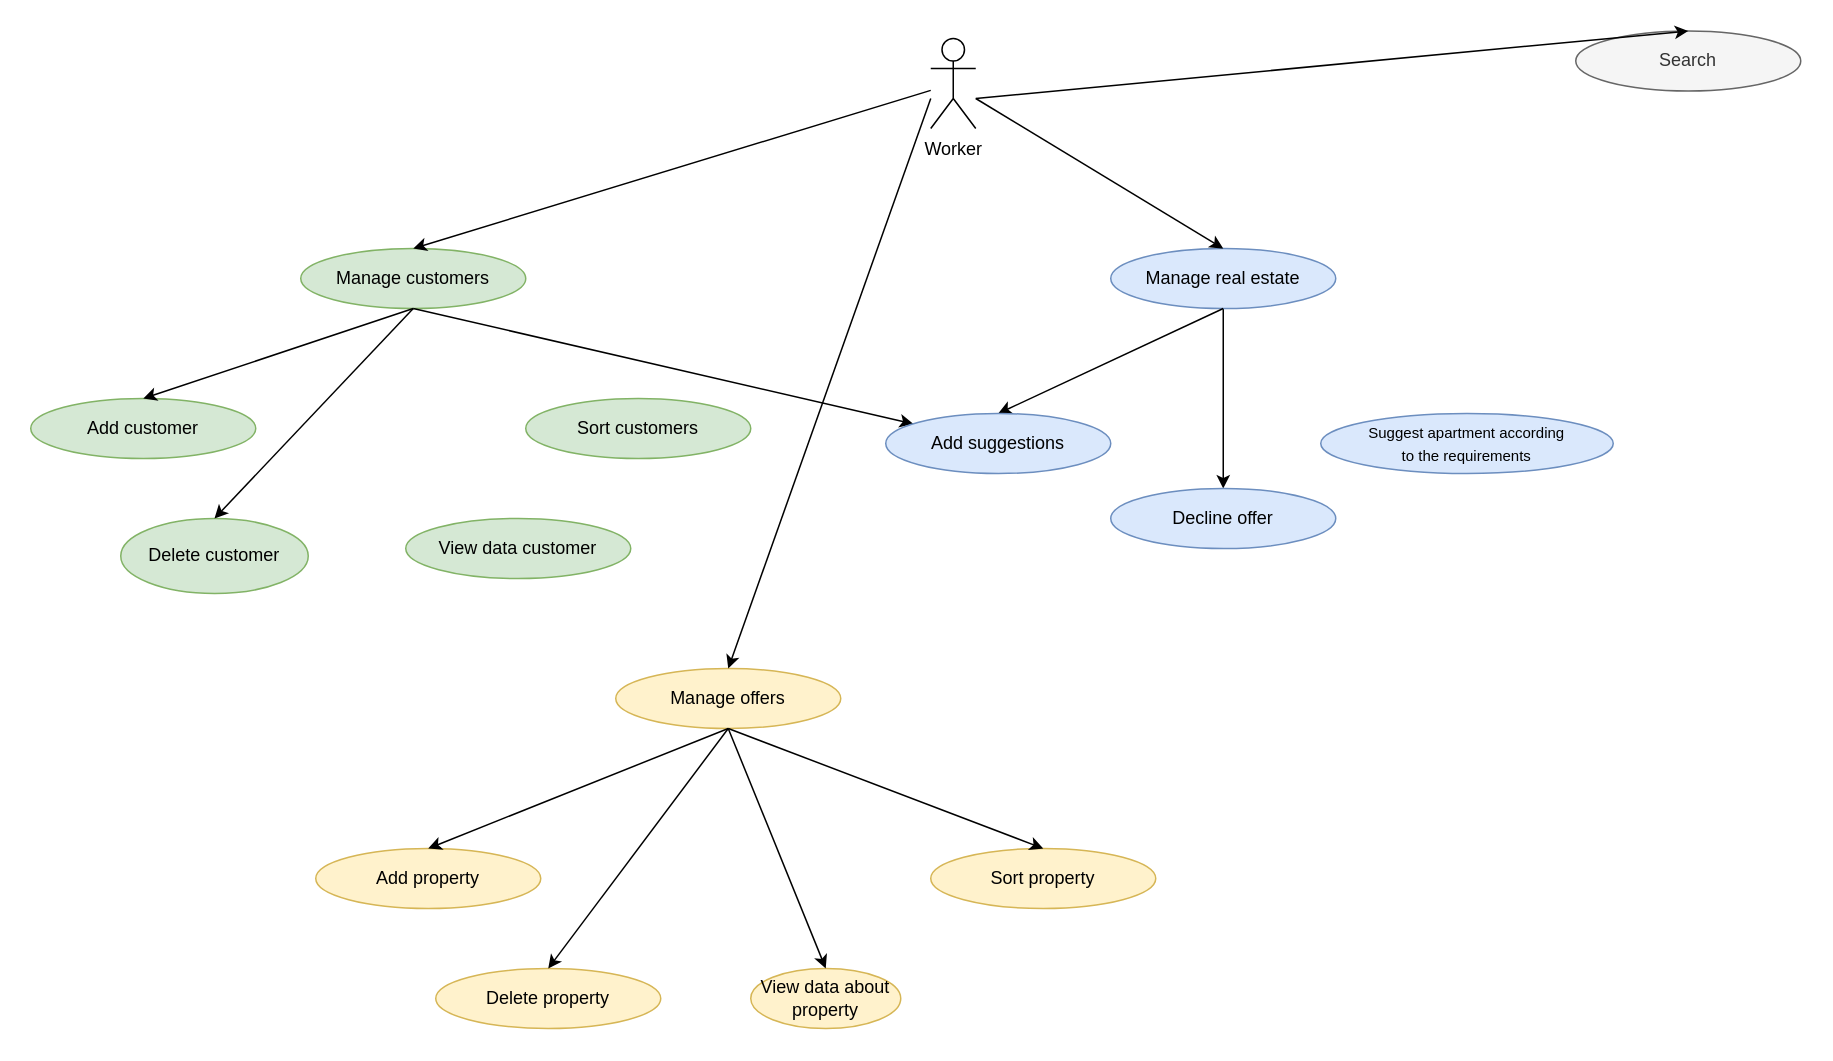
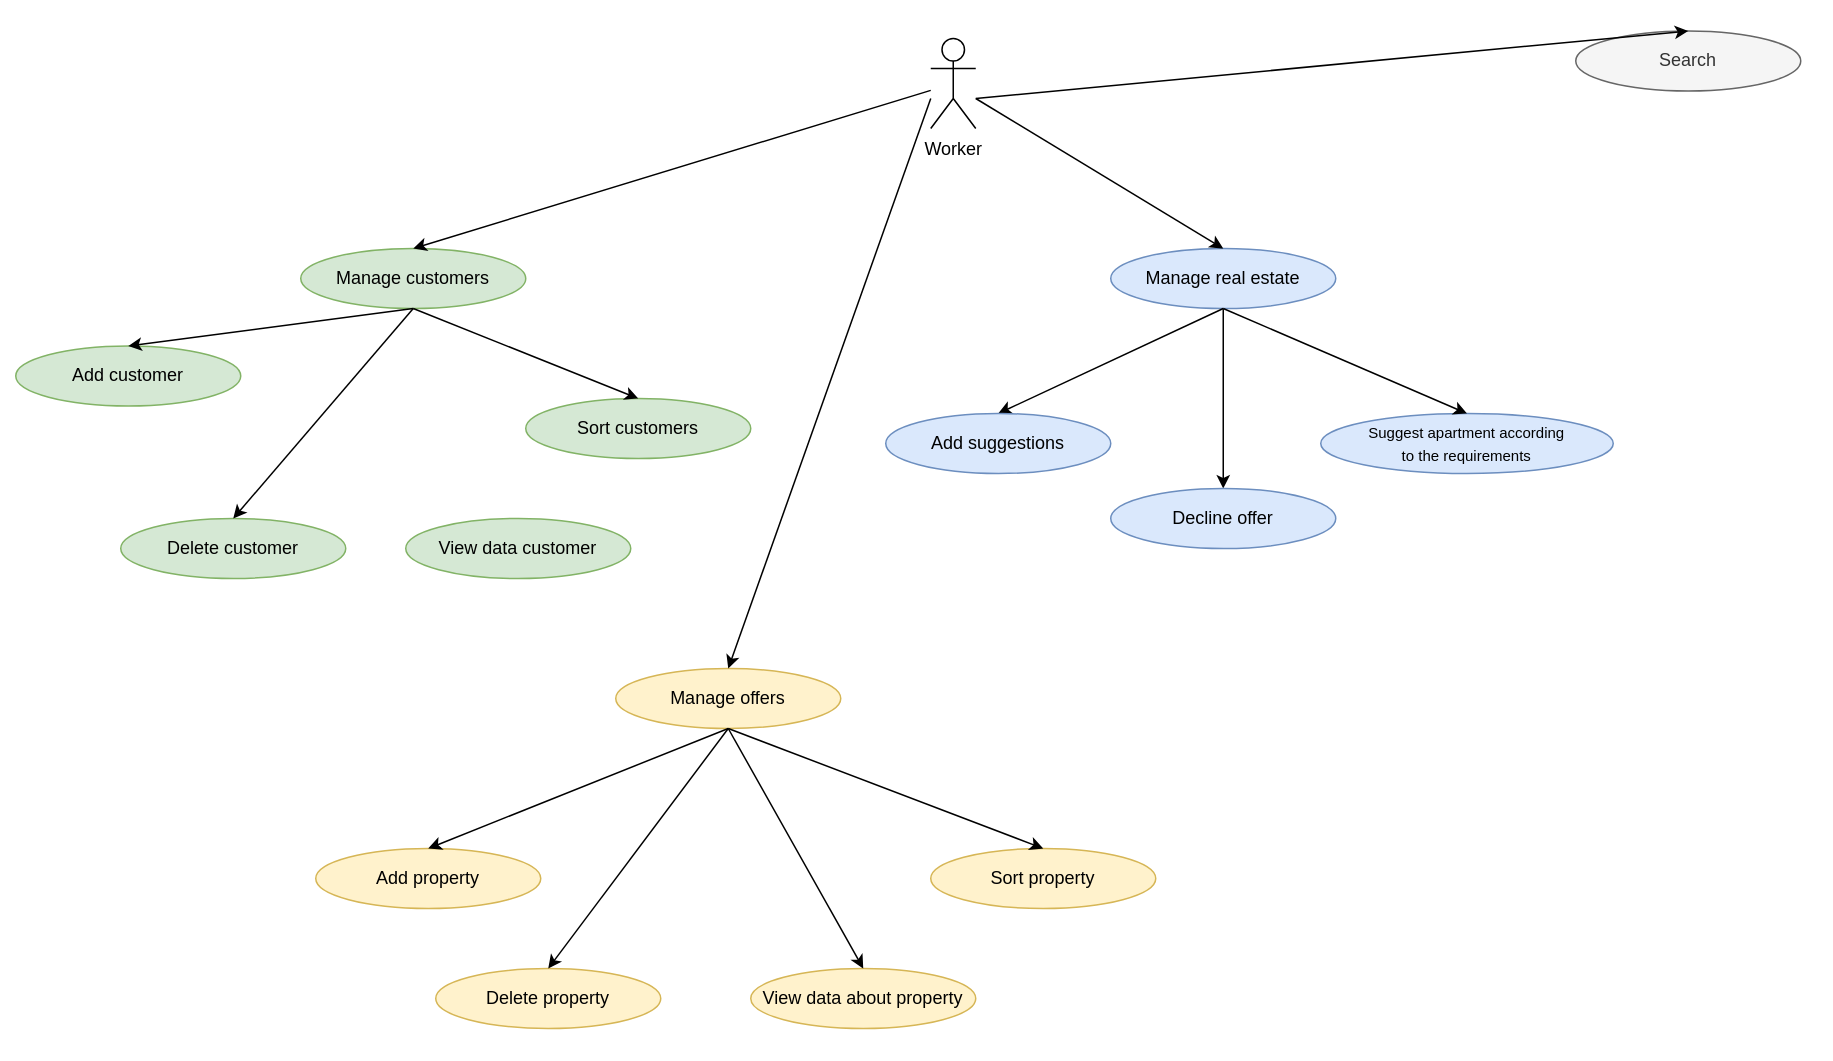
  <mxCell id="0" />
  <mxCell id="1" parent="0" />
  <mxCell id="2" value="Worker" style="shape=umlActor;verticalLabelPosition=bottom;verticalAlign=top;html=1;outlineConnect=0;" vertex="1" parent="1"><mxGeometry x="620" y="25" width="30" height="60" as="geometry" /></mxCell>
  <mxCell id="3" value="Manage customers" style="ellipse;whiteSpace=wrap;html=1;fillColor=#d5e8d4;strokeColor=#82b366;" vertex="1" parent="1"><mxGeometry x="200" y="165" width="150" height="40" as="geometry" /></mxCell>
  <mxCell id="4" style="edgeStyle=orthogonalEdgeStyle;rounded=0;orthogonalLoop=1;jettySize=auto;html=1;exitX=0.5;exitY=1;exitDx=0;exitDy=0;entryX=0.5;entryY=0;entryDx=0;entryDy=0;" edge="1" parent="1" source="5" target="29"><mxGeometry relative="1" as="geometry" /></mxCell>
  <mxCell id="5" value="Manage real estate" style="ellipse;whiteSpace=wrap;html=1;fillColor=#dae8fc;strokeColor=#6c8ebf;" vertex="1" parent="1"><mxGeometry x="740" y="165" width="150" height="40" as="geometry" /></mxCell>
  <mxCell id="6" value="" style="endArrow=classic;html=1;rounded=0;entryX=0.5;entryY=0;entryDx=0;entryDy=0;" edge="1" parent="1" source="2" target="3"><mxGeometry width="50" height="50" relative="1" as="geometry"><mxPoint x="480" y="135" as="sourcePoint" /><mxPoint x="530" y="85" as="targetPoint" /></mxGeometry></mxCell>
  <mxCell id="7" value="" style="endArrow=classic;html=1;rounded=0;entryX=0.5;entryY=0;entryDx=0;entryDy=0;" edge="1" parent="1" target="5"><mxGeometry width="50" height="50" relative="1" as="geometry"><mxPoint x="650" y="65" as="sourcePoint" /><mxPoint x="840" y="75" as="targetPoint" /></mxGeometry></mxCell>
  <mxCell id="8" value="Manage offers" style="ellipse;whiteSpace=wrap;html=1;fillColor=#fff2cc;strokeColor=#d6b656;" vertex="1" parent="1"><mxGeometry x="410" y="445" width="150" height="40" as="geometry" /></mxCell>
  <mxCell id="9" value="Search" style="ellipse;whiteSpace=wrap;html=1;fillColor=#f5f5f5;fontColor=#333333;strokeColor=#666666;" vertex="1" parent="1"><mxGeometry x="1050" y="20" width="150" height="40" as="geometry" /></mxCell>
  <mxCell id="10" value="" style="endArrow=classic;html=1;rounded=0;entryX=0.5;entryY=0;entryDx=0;entryDy=0;" edge="1" parent="1" target="8"><mxGeometry width="50" height="50" relative="1" as="geometry"><mxPoint x="620" y="65" as="sourcePoint" /><mxPoint x="590" y="145" as="targetPoint" /></mxGeometry></mxCell>
  <mxCell id="11" value="" style="endArrow=classic;html=1;rounded=0;entryX=0.5;entryY=0;entryDx=0;entryDy=0;" edge="1" parent="1" target="9"><mxGeometry width="50" height="50" relative="1" as="geometry"><mxPoint x="650" y="65" as="sourcePoint" /><mxPoint x="750" y="165" as="targetPoint" /></mxGeometry></mxCell>
- <mxCell id="12" value="Add customer" style="ellipse;whiteSpace=wrap;html=1;fillColor=#d5e8d4;strokeColor=#82b366;" vertex="1" parent="1"><mxGeometry x="20" y="265" width="150" height="40" as="geometry" /></mxCell>
+ <mxCell id="12" value="Add customer" style="ellipse;whiteSpace=wrap;html=1;fillColor=#d5e8d4;strokeColor=#82b366;" vertex="1" parent="1"><mxGeometry x="10" y="230" width="150" height="40" as="geometry" /></mxCell>
  <mxCell id="13" value="" style="endArrow=classic;html=1;rounded=0;entryX=0.5;entryY=0;entryDx=0;entryDy=0;exitX=0.5;exitY=1;exitDx=0;exitDy=0;" edge="1" parent="1" source="3" target="12"><mxGeometry width="50" height="50" relative="1" as="geometry"><mxPoint x="110" y="225" as="sourcePoint" /><mxPoint x="160" y="175" as="targetPoint" /></mxGeometry></mxCell>
- <mxCell id="14" value="Delete customer" style="ellipse;whiteSpace=wrap;html=1;fillColor=#d5e8d4;strokeColor=#82b366;" vertex="1" parent="1"><mxGeometry x="80" y="345" width="125" height="50" as="geometry" /></mxCell>
+ <mxCell id="14" value="Delete customer" style="ellipse;whiteSpace=wrap;html=1;fillColor=#d5e8d4;strokeColor=#82b366;" vertex="1" parent="1"><mxGeometry x="80" y="345" width="150" height="40" as="geometry" /></mxCell>
  <mxCell id="15" value="" style="endArrow=classic;html=1;rounded=0;entryX=0.5;entryY=0;entryDx=0;entryDy=0;exitX=0.5;exitY=1;exitDx=0;exitDy=0;" edge="1" parent="1" source="3" target="14"><mxGeometry width="50" height="50" relative="1" as="geometry"><mxPoint x="300" y="395" as="sourcePoint" /><mxPoint x="350" y="345" as="targetPoint" /></mxGeometry></mxCell>
  <mxCell id="16" value="View data customer" style="ellipse;whiteSpace=wrap;html=1;fillColor=#d5e8d4;strokeColor=#82b366;" vertex="1" parent="1"><mxGeometry x="270" y="345" width="150" height="40" as="geometry" /></mxCell>
  <mxCell id="17" value="Sort customers" style="ellipse;whiteSpace=wrap;html=1;fillColor=#d5e8d4;strokeColor=#82b366;" vertex="1" parent="1"><mxGeometry x="350" y="265" width="150" height="40" as="geometry" /></mxCell>
- <mxCell id="18" value="" style="endArrow=classic;html=1;rounded=0;exitX=0.5;exitY=1;exitDx=0;exitDy=0;" edge="1" parent="1" source="3" target="28"><mxGeometry width="50" height="50" relative="1" as="geometry"><mxPoint x="370" y="295" as="sourcePoint" /><mxPoint x="420" y="245" as="targetPoint" /></mxGeometry></mxCell>
+ <mxCell id="18" value="" style="endArrow=classic;html=1;rounded=0;exitX=0.5;exitY=1;exitDx=0;exitDy=0;entryX=0.5;entryY=0;entryDx=0;entryDy=0;" edge="1" parent="1" source="3" target="17"><mxGeometry width="50" height="50" relative="1" as="geometry"><mxPoint x="370" y="295" as="sourcePoint" /><mxPoint x="420" y="245" as="targetPoint" /></mxGeometry></mxCell>
  <mxCell id="19" value="Add property" style="ellipse;whiteSpace=wrap;html=1;fillColor=#fff2cc;strokeColor=#d6b656;" vertex="1" parent="1"><mxGeometry x="210" y="565" width="150" height="40" as="geometry" /></mxCell>
  <mxCell id="20" value="" style="endArrow=classic;html=1;rounded=0;exitX=0.5;exitY=1;exitDx=0;exitDy=0;entryX=0.5;entryY=0;entryDx=0;entryDy=0;" edge="1" parent="1" source="8" target="19"><mxGeometry width="50" height="50" relative="1" as="geometry"><mxPoint x="210" y="485" as="sourcePoint" /><mxPoint x="260" y="435" as="targetPoint" /></mxGeometry></mxCell>
  <mxCell id="21" value="Delete property" style="ellipse;whiteSpace=wrap;html=1;fillColor=#fff2cc;strokeColor=#d6b656;" vertex="1" parent="1"><mxGeometry x="290" y="645" width="150" height="40" as="geometry" /></mxCell>
  <mxCell id="22" value="" style="endArrow=classic;html=1;rounded=0;exitX=0.5;exitY=1;exitDx=0;exitDy=0;entryX=0.5;entryY=0;entryDx=0;entryDy=0;" edge="1" parent="1" source="8" target="21"><mxGeometry width="50" height="50" relative="1" as="geometry"><mxPoint x="520" y="645" as="sourcePoint" /><mxPoint x="570" y="595" as="targetPoint" /></mxGeometry></mxCell>
- <mxCell id="23" value="View data about property" style="ellipse;whiteSpace=wrap;html=1;fillColor=#fff2cc;strokeColor=#d6b656;" vertex="1" parent="1"><mxGeometry x="500" y="645" width="100" height="40" as="geometry" /></mxCell>
+ <mxCell id="23" value="View data about property" style="ellipse;whiteSpace=wrap;html=1;fillColor=#fff2cc;strokeColor=#d6b656;" vertex="1" parent="1"><mxGeometry x="500" y="645" width="150" height="40" as="geometry" /></mxCell>
  <mxCell id="24" value="" style="endArrow=classic;html=1;rounded=0;exitX=0.5;exitY=1;exitDx=0;exitDy=0;entryX=0.5;entryY=0;entryDx=0;entryDy=0;" edge="1" parent="1" source="8" target="23"><mxGeometry width="50" height="50" relative="1" as="geometry"><mxPoint x="590" y="585" as="sourcePoint" /><mxPoint x="640" y="535" as="targetPoint" /></mxGeometry></mxCell>
  <mxCell id="25" value="Sort property" style="ellipse;whiteSpace=wrap;html=1;fillColor=#fff2cc;strokeColor=#d6b656;" vertex="1" parent="1"><mxGeometry x="620" y="565" width="150" height="40" as="geometry" /></mxCell>
  <mxCell id="26" value="" style="endArrow=classic;html=1;rounded=0;exitX=0.5;exitY=1;exitDx=0;exitDy=0;entryX=0.5;entryY=0;entryDx=0;entryDy=0;" edge="1" parent="1" source="8" target="25"><mxGeometry width="50" height="50" relative="1" as="geometry"><mxPoint x="760" y="515" as="sourcePoint" /><mxPoint x="740" y="445" as="targetPoint" /></mxGeometry></mxCell>
  <mxCell id="27" value="" style="endArrow=classic;html=1;rounded=0;entryX=0.5;entryY=0;entryDx=0;entryDy=0;exitX=0.5;exitY=1;exitDx=0;exitDy=0;" edge="1" parent="1" source="5"><mxGeometry width="50" height="50" relative="1" as="geometry"><mxPoint x="780" y="325" as="sourcePoint" /><mxPoint x="665" y="275" as="targetPoint" /></mxGeometry></mxCell>
  <mxCell id="28" value="Add suggestions" style="ellipse;whiteSpace=wrap;html=1;fillColor=#dae8fc;strokeColor=#6c8ebf;" vertex="1" parent="1"><mxGeometry x="590" y="275" width="150" height="40" as="geometry" /></mxCell>
  <mxCell id="29" value="Decline offer" style="ellipse;whiteSpace=wrap;html=1;fillColor=#dae8fc;strokeColor=#6c8ebf;" vertex="1" parent="1"><mxGeometry x="740" y="325" width="150" height="40" as="geometry" /></mxCell>
  <mxCell id="30" value="&lt;font style=&quot;font-size: 10px;&quot;&gt;Suggest apartment according &lt;br&gt;to the requirements&lt;/font&gt;" style="ellipse;whiteSpace=wrap;html=1;fillColor=#dae8fc;strokeColor=#6c8ebf;" vertex="1" parent="1"><mxGeometry x="880" y="275" width="195" height="40" as="geometry" /></mxCell>
+ <mxCell id="31" value="" style="endArrow=classic;html=1;rounded=0;entryX=0.5;entryY=0;entryDx=0;entryDy=0;exitX=0.5;exitY=1;exitDx=0;exitDy=0;" edge="1" parent="1" source="5" target="30"><mxGeometry width="50" height="50" relative="1" as="geometry"><mxPoint x="840" y="305" as="sourcePoint" /><mxPoint x="890" y="255" as="targetPoint" /></mxGeometry></mxCell>
